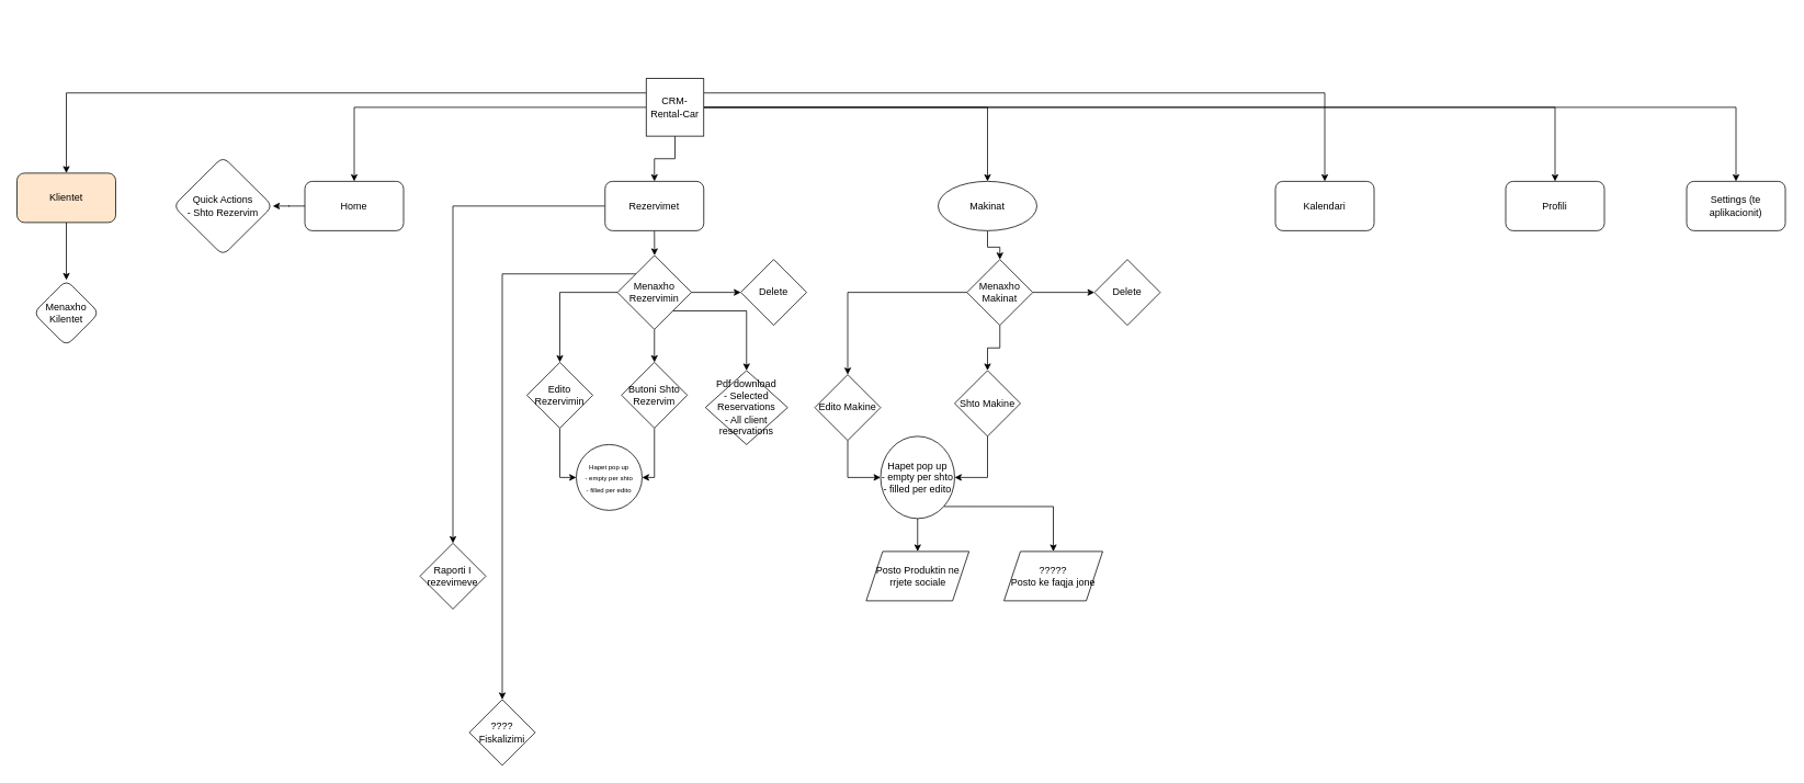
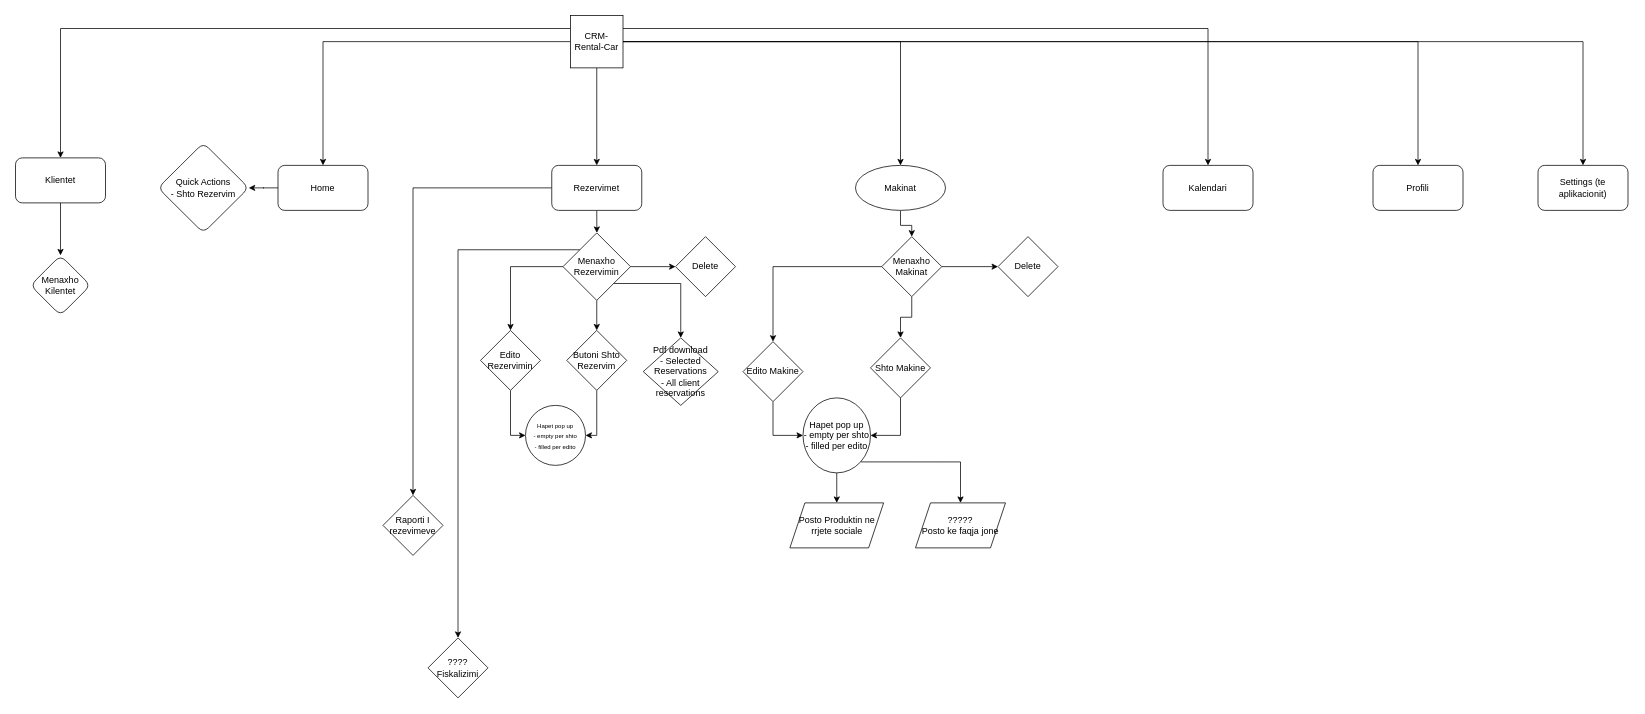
  <mxCell id="0" style=";html=1;" />
  <mxCell id="1" style=";html=1;" parent="0" />
  <mxCell id="2" style="edgeStyle=orthogonalEdgeStyle;rounded=0;orthogonalLoop=1;jettySize=auto;html=1;exitX=0;exitY=0.5;exitDx=0;exitDy=0;entryX=0.5;entryY=0;entryDx=0;entryDy=0;" edge="1" parent="1" source="9" target="11"><mxGeometry relative="1" as="geometry" /></mxCell>
  <mxCell id="3" value="" style="edgeStyle=orthogonalEdgeStyle;rounded=0;orthogonalLoop=1;jettySize=auto;html=1;" edge="1" parent="1" source="9" target="14"><mxGeometry relative="1" as="geometry" /></mxCell>
  <mxCell id="4" style="edgeStyle=orthogonalEdgeStyle;rounded=0;orthogonalLoop=1;jettySize=auto;html=1;entryX=0.5;entryY=0;entryDx=0;entryDy=0;" edge="1" parent="1" source="9" target="31"><mxGeometry relative="1" as="geometry" /></mxCell>
  <mxCell id="5" style="edgeStyle=orthogonalEdgeStyle;rounded=0;orthogonalLoop=1;jettySize=auto;html=1;exitX=1;exitY=0.25;exitDx=0;exitDy=0;" edge="1" parent="1" source="9" target="46"><mxGeometry relative="1" as="geometry" /></mxCell>
  <mxCell id="6" style="edgeStyle=orthogonalEdgeStyle;rounded=0;orthogonalLoop=1;jettySize=auto;html=1;exitX=0;exitY=0.25;exitDx=0;exitDy=0;" edge="1" parent="1" source="9" target="50"><mxGeometry relative="1" as="geometry"><mxPoint x="120" y="137.524" as="targetPoint" /></mxGeometry></mxCell>
  <mxCell id="7" style="edgeStyle=orthogonalEdgeStyle;rounded=0;orthogonalLoop=1;jettySize=auto;html=1;entryX=0.5;entryY=0;entryDx=0;entryDy=0;" edge="1" parent="1" source="9" target="48"><mxGeometry relative="1" as="geometry" /></mxCell>
  <mxCell id="8" style="edgeStyle=orthogonalEdgeStyle;rounded=0;orthogonalLoop=1;jettySize=auto;html=1;exitX=1;exitY=0.5;exitDx=0;exitDy=0;" edge="1" parent="1" source="9" target="51"><mxGeometry relative="1" as="geometry"><mxPoint x="2100.952" y="54.667" as="targetPoint" /></mxGeometry></mxCell>
- <mxCell id="9" value="CRM-Rental-Car" style="whiteSpace=wrap;html=1;aspect=fixed;" vertex="1" parent="1"><mxGeometry x="785" y="95" width="70" height="70" as="geometry" /></mxCell>
+ <mxCell id="9" value="CRM-Rental-Car" style="whiteSpace=wrap;html=1;aspect=fixed;" vertex="1" parent="1"><mxGeometry x="760" y="20" width="70" height="70" as="geometry" /></mxCell>
  <mxCell id="10" value="" style="edgeStyle=orthogonalEdgeStyle;rounded=0;orthogonalLoop=1;jettySize=auto;html=1;" edge="1" parent="1" source="11" target="25"><mxGeometry relative="1" as="geometry" /></mxCell>
  <mxCell id="11" value="Home" style="rounded=1;whiteSpace=wrap;html=1;" vertex="1" parent="1"><mxGeometry x="370" y="220" width="120" height="60" as="geometry" /></mxCell>
  <mxCell id="12" style="edgeStyle=orthogonalEdgeStyle;rounded=0;orthogonalLoop=1;jettySize=auto;html=1;exitX=0.5;exitY=1;exitDx=0;exitDy=0;" edge="1" parent="1" source="14"><mxGeometry relative="1" as="geometry"><mxPoint x="795.138" y="310" as="targetPoint" /></mxGeometry></mxCell>
  <mxCell id="13" style="edgeStyle=orthogonalEdgeStyle;rounded=0;orthogonalLoop=1;jettySize=auto;html=1;" edge="1" parent="1" source="14" target="47"><mxGeometry relative="1" as="geometry"><mxPoint x="630" y="700" as="targetPoint" /></mxGeometry></mxCell>
  <mxCell id="14" value="Rezervimet" style="rounded=1;whiteSpace=wrap;html=1;" vertex="1" parent="1"><mxGeometry x="735" y="220" width="120" height="60" as="geometry" /></mxCell>
  <mxCell id="15" value="" style="edgeStyle=orthogonalEdgeStyle;rounded=0;orthogonalLoop=1;jettySize=auto;html=1;" edge="1" parent="1" source="21" target="23"><mxGeometry relative="1" as="geometry" /></mxCell>
  <mxCell id="16" style="edgeStyle=orthogonalEdgeStyle;rounded=0;orthogonalLoop=1;jettySize=auto;html=1;entryX=0.5;entryY=0;entryDx=0;entryDy=0;" edge="1" parent="1" source="21" target="27"><mxGeometry relative="1" as="geometry" /></mxCell>
  <mxCell id="17" value="" style="edgeStyle=orthogonalEdgeStyle;rounded=0;orthogonalLoop=1;jettySize=auto;html=1;" edge="1" parent="1" source="21" target="28"><mxGeometry relative="1" as="geometry" /></mxCell>
  <mxCell id="18" style="edgeStyle=orthogonalEdgeStyle;rounded=0;orthogonalLoop=1;jettySize=auto;html=1;exitX=1;exitY=1;exitDx=0;exitDy=0;" edge="1" parent="1" source="21" target="29"><mxGeometry relative="1" as="geometry"><mxPoint x="900" y="460" as="targetPoint" /></mxGeometry></mxCell>
  <mxCell id="19" style="edgeStyle=orthogonalEdgeStyle;rounded=0;orthogonalLoop=1;jettySize=auto;html=1;exitX=0;exitY=0;exitDx=0;exitDy=0;entryX=0;entryY=0;entryDx=0;entryDy=0;" edge="1" parent="1" source="21" target="21"><mxGeometry relative="1" as="geometry"><mxPoint x="710" y="330" as="targetPoint" /></mxGeometry></mxCell>
  <mxCell id="20" style="edgeStyle=orthogonalEdgeStyle;rounded=0;orthogonalLoop=1;jettySize=auto;html=1;exitX=0;exitY=0;exitDx=0;exitDy=0;" edge="1" parent="1" source="21" target="53"><mxGeometry relative="1" as="geometry"><mxPoint x="610" y="890" as="targetPoint" /></mxGeometry></mxCell>
  <mxCell id="21" value="Menaxho Rezervimin" style="rhombus;whiteSpace=wrap;html=1;" vertex="1" parent="1"><mxGeometry x="750" y="310" width="90" height="90" as="geometry" /></mxCell>
  <mxCell id="22" value="" style="edgeStyle=orthogonalEdgeStyle;rounded=0;orthogonalLoop=1;jettySize=auto;html=1;entryX=1;entryY=0.5;entryDx=0;entryDy=0;" edge="1" parent="1" source="23" target="24"><mxGeometry relative="1" as="geometry"><Array as="points"><mxPoint x="795" y="580" /></Array></mxGeometry></mxCell>
  <mxCell id="23" value="Butoni Shto Rezervim" style="rhombus;whiteSpace=wrap;html=1;" vertex="1" parent="1"><mxGeometry x="755" y="440" width="80" height="80" as="geometry" /></mxCell>
  <mxCell id="24" value="&lt;span style=&quot;font-size: 8px;&quot;&gt;Hapet pop up&lt;/span&gt;&lt;div&gt;&lt;span style=&quot;font-size: 8px;&quot;&gt;- empty per shto&lt;br&gt;&lt;/span&gt;&lt;/div&gt;&lt;div&gt;&lt;span style=&quot;font-size: 8px;&quot;&gt;- filled per edito&lt;/span&gt;&lt;/div&gt;" style="ellipse;whiteSpace=wrap;html=1;" vertex="1" parent="1"><mxGeometry x="700" y="540" width="80" height="80" as="geometry" /></mxCell>
  <mxCell id="25" value="Quick Actions&lt;div&gt;- Shto Rezervim&lt;/div&gt;" style="rhombus;whiteSpace=wrap;html=1;rounded=1;" vertex="1" parent="1"><mxGeometry x="210" y="190" width="121" height="120" as="geometry" /></mxCell>
  <mxCell id="26" style="edgeStyle=orthogonalEdgeStyle;rounded=0;orthogonalLoop=1;jettySize=auto;html=1;entryX=0;entryY=0.5;entryDx=0;entryDy=0;" edge="1" parent="1" source="27" target="24"><mxGeometry relative="1" as="geometry"><mxPoint x="680" y="540" as="targetPoint" /></mxGeometry></mxCell>
  <mxCell id="27" value="Edito Rezervimin" style="rhombus;whiteSpace=wrap;html=1;" vertex="1" parent="1"><mxGeometry x="640" y="440" width="80" height="80" as="geometry" /></mxCell>
  <mxCell id="28" value="Delete" style="rhombus;whiteSpace=wrap;html=1;" vertex="1" parent="1"><mxGeometry x="900" y="315" width="80" height="80" as="geometry" /></mxCell>
  <mxCell id="29" value="&lt;font&gt;Pdf download&lt;/font&gt;&lt;div&gt;&lt;font&gt;- Selected Reservations&lt;/font&gt;&lt;/div&gt;&lt;div&gt;&lt;font&gt;- All client reservations&lt;/font&gt;&lt;/div&gt;" style="rhombus;whiteSpace=wrap;html=1;" vertex="1" parent="1"><mxGeometry x="857" y="450" width="100" height="90" as="geometry" /></mxCell>
  <mxCell id="30" style="edgeStyle=orthogonalEdgeStyle;rounded=0;orthogonalLoop=1;jettySize=auto;html=1;entryX=0.5;entryY=0;entryDx=0;entryDy=0;" edge="1" parent="1" source="31" target="35"><mxGeometry relative="1" as="geometry" /></mxCell>
  <mxCell id="31" value="Makinat" style="ellipse;whiteSpace=wrap;html=1;" vertex="1" parent="1"><mxGeometry x="1140" y="220" width="120" height="60" as="geometry" /></mxCell>
  <mxCell id="32" value="" style="edgeStyle=orthogonalEdgeStyle;rounded=0;orthogonalLoop=1;jettySize=auto;html=1;" edge="1" parent="1" source="35" target="36"><mxGeometry relative="1" as="geometry" /></mxCell>
  <mxCell id="33" value="" style="edgeStyle=orthogonalEdgeStyle;rounded=0;orthogonalLoop=1;jettySize=auto;html=1;" edge="1" parent="1" source="35" target="38"><mxGeometry relative="1" as="geometry" /></mxCell>
  <mxCell id="34" value="" style="edgeStyle=orthogonalEdgeStyle;rounded=0;orthogonalLoop=1;jettySize=auto;html=1;" edge="1" parent="1" source="35" target="40"><mxGeometry relative="1" as="geometry" /></mxCell>
  <mxCell id="35" value="Menaxho Makinat" style="rhombus;whiteSpace=wrap;html=1;" vertex="1" parent="1"><mxGeometry x="1175" y="315" width="80" height="80" as="geometry" /></mxCell>
  <mxCell id="36" value="Delete" style="rhombus;whiteSpace=wrap;html=1;" vertex="1" parent="1"><mxGeometry x="1330" y="315" width="80" height="80" as="geometry" /></mxCell>
  <mxCell id="37" style="edgeStyle=orthogonalEdgeStyle;rounded=0;orthogonalLoop=1;jettySize=auto;html=1;entryX=1;entryY=0.5;entryDx=0;entryDy=0;" edge="1" parent="1" source="38" target="43"><mxGeometry relative="1" as="geometry" /></mxCell>
  <mxCell id="38" value="Shto Makine" style="rhombus;whiteSpace=wrap;html=1;" vertex="1" parent="1"><mxGeometry x="1160" y="450" width="80" height="80" as="geometry" /></mxCell>
  <mxCell id="39" style="edgeStyle=orthogonalEdgeStyle;rounded=0;orthogonalLoop=1;jettySize=auto;html=1;exitX=0.5;exitY=1;exitDx=0;exitDy=0;entryX=0;entryY=0.5;entryDx=0;entryDy=0;" edge="1" parent="1" source="40" target="43"><mxGeometry relative="1" as="geometry" /></mxCell>
  <mxCell id="40" value="Edito Makine" style="rhombus;whiteSpace=wrap;html=1;" vertex="1" parent="1"><mxGeometry x="990" y="455" width="80" height="80" as="geometry" /></mxCell>
  <mxCell id="41" value="" style="edgeStyle=orthogonalEdgeStyle;rounded=0;orthogonalLoop=1;jettySize=auto;html=1;" edge="1" parent="1" source="43" target="44"><mxGeometry relative="1" as="geometry" /></mxCell>
  <mxCell id="42" style="edgeStyle=orthogonalEdgeStyle;rounded=0;orthogonalLoop=1;jettySize=auto;html=1;exitX=1;exitY=1;exitDx=0;exitDy=0;" edge="1" parent="1" source="43" target="45"><mxGeometry relative="1" as="geometry"><mxPoint x="1260" y="650" as="targetPoint" /></mxGeometry></mxCell>
  <mxCell id="43" value="Hapet pop up&lt;div&gt;- empty per shto&lt;/div&gt;&lt;div&gt;- filled per edito&lt;/div&gt;" style="ellipse;whiteSpace=wrap;html=1;" vertex="1" parent="1"><mxGeometry x="1070" y="530" width="90" height="100" as="geometry" /></mxCell>
  <mxCell id="44" value="&lt;div&gt;Posto Produktin ne rrjete sociale&lt;/div&gt;" style="shape=parallelogram;perimeter=parallelogramPerimeter;whiteSpace=wrap;html=1;fixedSize=1;" vertex="1" parent="1"><mxGeometry x="1052.5" y="670" width="125" height="60" as="geometry" /></mxCell>
  <mxCell id="45" value="?????&lt;div&gt;Posto ke faqja jone&lt;/div&gt;" style="shape=parallelogram;perimeter=parallelogramPerimeter;whiteSpace=wrap;html=1;fixedSize=1;" vertex="1" parent="1"><mxGeometry x="1220" y="670" width="120" height="60" as="geometry" /></mxCell>
  <mxCell id="46" value="Kalendari" style="rounded=1;whiteSpace=wrap;html=1;" vertex="1" parent="1"><mxGeometry x="1550" y="220" width="120" height="60" as="geometry" /></mxCell>
  <mxCell id="47" value="Raporti I rezevimeve" style="rhombus;whiteSpace=wrap;html=1;" vertex="1" parent="1"><mxGeometry x="510" y="660" width="80" height="80" as="geometry" /></mxCell>
  <mxCell id="48" value="Profili" style="rounded=1;whiteSpace=wrap;html=1;" vertex="1" parent="1"><mxGeometry x="1830" y="220" width="120" height="60" as="geometry" /></mxCell>
  <mxCell id="49" value="" style="edgeStyle=orthogonalEdgeStyle;rounded=0;orthogonalLoop=1;jettySize=auto;html=1;" edge="1" parent="1" source="50" target="52"><mxGeometry relative="1" as="geometry" /></mxCell>
- <mxCell id="50" value="Klientet" style="rounded=1;whiteSpace=wrap;html=1;fillColor=#ffe6cc;" vertex="1" parent="1"><mxGeometry x="20" y="210.004" width="120" height="60" as="geometry" /></mxCell>
+ <mxCell id="50" value="Klientet" style="rounded=1;whiteSpace=wrap;html=1;" vertex="1" parent="1"><mxGeometry x="20" y="210.004" width="120" height="60" as="geometry" /></mxCell>
  <mxCell id="51" value="Settings (te aplikacionit)" style="rounded=1;whiteSpace=wrap;html=1;" vertex="1" parent="1"><mxGeometry x="2050.002" y="219.997" width="120" height="60" as="geometry" /></mxCell>
  <mxCell id="52" value="Menaxho Kilentet" style="rhombus;whiteSpace=wrap;html=1;rounded=1;" vertex="1" parent="1"><mxGeometry x="40" y="340.004" width="80" height="80" as="geometry" /></mxCell>
  <mxCell id="53" value="????&lt;div&gt;Fiskalizimi&lt;/div&gt;" style="rhombus;whiteSpace=wrap;html=1;" vertex="1" parent="1"><mxGeometry x="570" y="850" width="80" height="80" as="geometry" /></mxCell>
